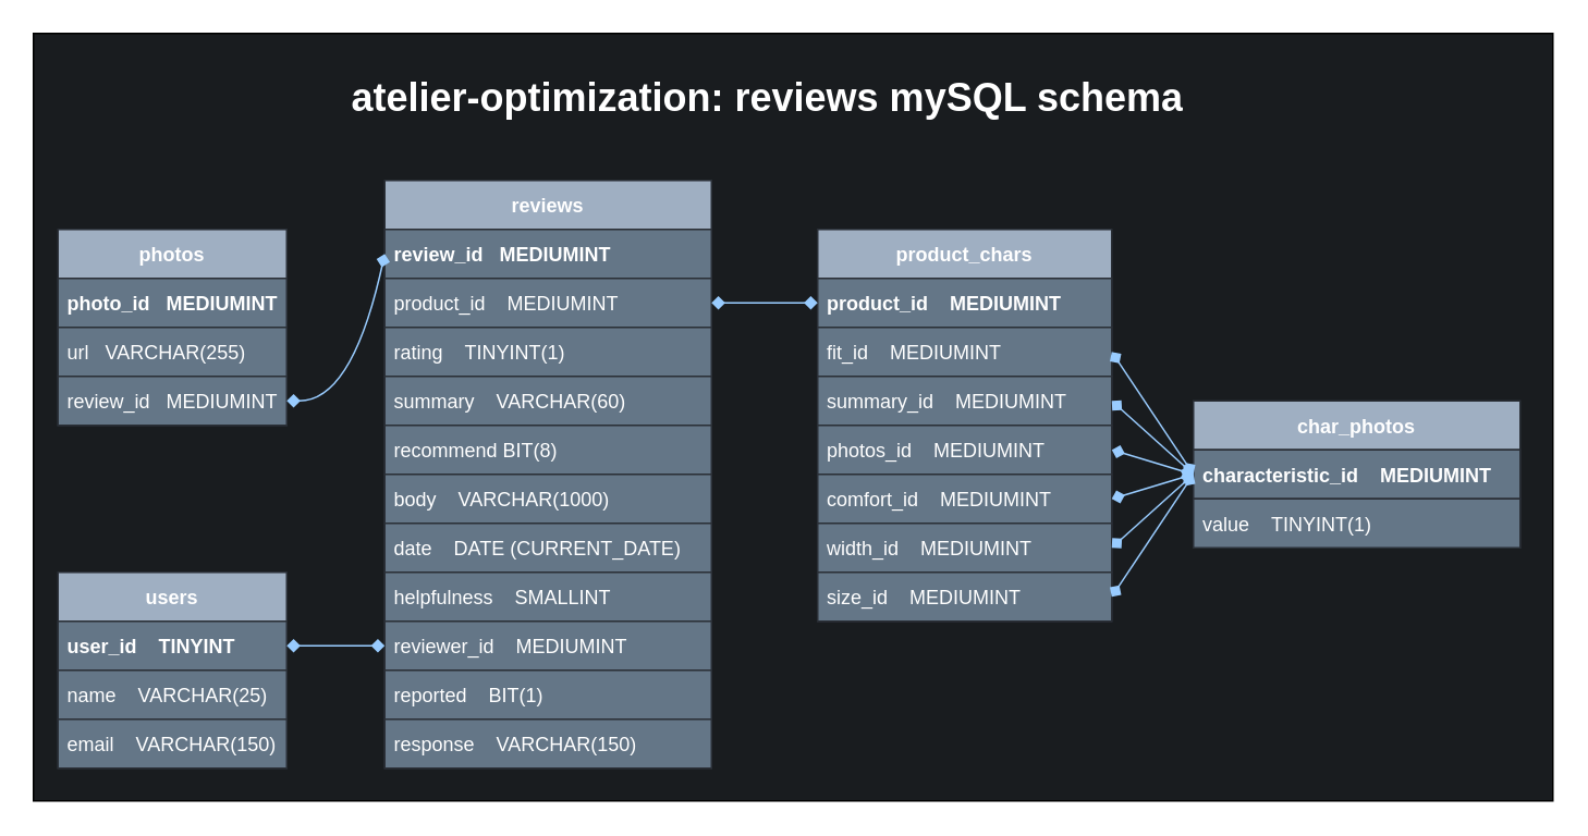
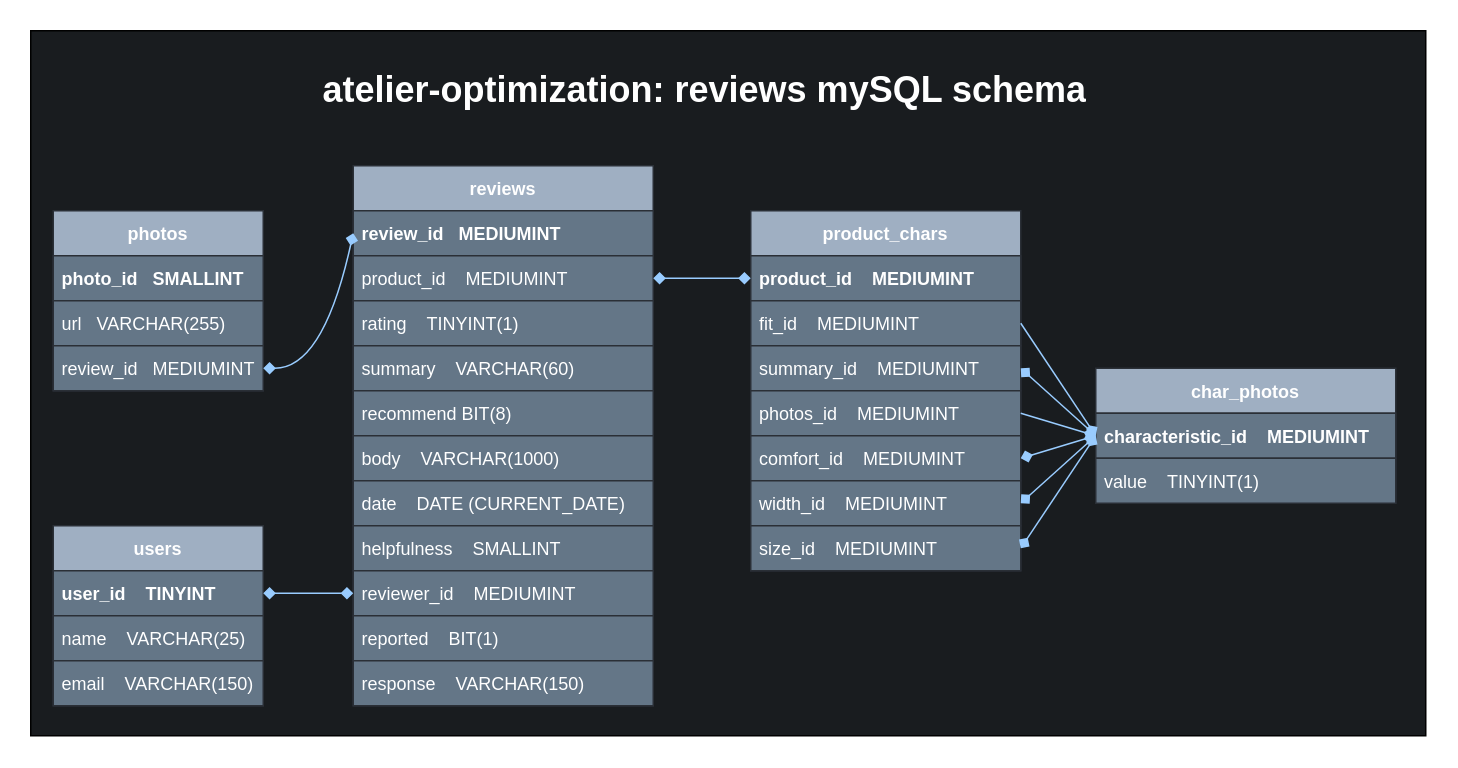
  <mxCell id="0" />
  <mxCell id="1" parent="0" />
  <mxCell id="2" value="" style="rounded=0;whiteSpace=wrap;html=1;strokeColor=#000000;fillColor=#191C1F;" parent="1" vertex="1"><mxGeometry x="20" y="20" width="930" height="470" as="geometry" /></mxCell>
  <mxCell id="3" value="photos" style="swimlane;fontStyle=1;childLayout=stackLayout;horizontal=1;startSize=30;horizontalStack=0;resizeParent=1;resizeParentMax=0;resizeLast=0;collapsible=1;marginBottom=0;fillColor=#9FAFC2;strokeColor=#2A2F36;fontColor=#ffffff;" parent="1" vertex="1"><mxGeometry x="35" y="140" width="140" height="120" as="geometry"><mxRectangle x="95" y="200" width="70" height="30" as="alternateBounds" /></mxGeometry></mxCell>
- <mxCell id="4" value="photo_id   MEDIUMINT" style="text;align=left;verticalAlign=middle;spacingLeft=4;spacingRight=4;overflow=hidden;points=[[0,0.5],[1,0.5]];portConstraint=eastwest;rotatable=0;fontStyle=1;fillColor=#647687;strokeColor=#2A2F36;fontColor=#ffffff;" parent="3" vertex="1"><mxGeometry y="30" width="140" height="30" as="geometry" /></mxCell>
+ <mxCell id="4" value="photo_id   SMALLINT" style="text;align=left;verticalAlign=middle;spacingLeft=4;spacingRight=4;overflow=hidden;points=[[0,0.5],[1,0.5]];portConstraint=eastwest;rotatable=0;fontStyle=1;fillColor=#647687;strokeColor=#2A2F36;fontColor=#ffffff;" parent="3" vertex="1"><mxGeometry y="30" width="140" height="30" as="geometry" /></mxCell>
  <mxCell id="5" value="url   VARCHAR(255)" style="text;align=left;verticalAlign=middle;spacingLeft=4;spacingRight=4;overflow=hidden;points=[[0,0.5],[1,0.5]];portConstraint=eastwest;rotatable=0;fillColor=#647687;strokeColor=#2A2F36;fontColor=#ffffff;" parent="3" vertex="1"><mxGeometry y="60" width="140" height="30" as="geometry" /></mxCell>
  <mxCell id="6" value="review_id   MEDIUMINT" style="text;align=left;verticalAlign=middle;spacingLeft=4;spacingRight=4;overflow=hidden;points=[[0,0.5],[1,0.5]];portConstraint=eastwest;rotatable=0;fillColor=#647687;strokeColor=#2A2F36;fontColor=#ffffff;" parent="3" vertex="1"><mxGeometry y="90" width="140" height="30" as="geometry" /></mxCell>
  <mxCell id="7" value="reviews" style="swimlane;fontStyle=1;childLayout=stackLayout;horizontal=1;startSize=30;horizontalStack=0;resizeParent=1;resizeParentMax=0;resizeLast=0;collapsible=1;marginBottom=0;fillColor=#9FAFC2;strokeColor=#2A2F36;fontColor=#ffffff;" parent="1" vertex="1"><mxGeometry x="235" y="110" width="200" height="360" as="geometry" /></mxCell>
  <mxCell id="8" value="review_id   MEDIUMINT" style="text;align=left;verticalAlign=middle;spacingLeft=4;spacingRight=4;overflow=hidden;points=[[0,0.5],[1,0.5]];portConstraint=eastwest;rotatable=0;fontStyle=1;fillColor=#647687;strokeColor=#2A2F36;fontColor=#ffffff;" parent="7" vertex="1"><mxGeometry y="30" width="200" height="30" as="geometry" /></mxCell>
  <mxCell id="9" value="product_id    MEDIUMINT" style="text;align=left;verticalAlign=middle;spacingLeft=4;spacingRight=4;overflow=hidden;points=[[0,0.5],[1,0.5]];portConstraint=eastwest;rotatable=0;fillColor=#647687;strokeColor=#2A2F36;fontColor=#ffffff;" parent="7" vertex="1"><mxGeometry y="60" width="200" height="30" as="geometry" /></mxCell>
  <mxCell id="10" value="rating    TINYINT(1)" style="text;align=left;verticalAlign=middle;spacingLeft=4;spacingRight=4;overflow=hidden;points=[[0,0.5],[1,0.5]];portConstraint=eastwest;rotatable=0;fillColor=#647687;strokeColor=#2A2F36;fontColor=#ffffff;" parent="7" vertex="1"><mxGeometry y="90" width="200" height="30" as="geometry" /></mxCell>
  <mxCell id="11" value="summary    VARCHAR(60)" style="text;align=left;verticalAlign=middle;spacingLeft=4;spacingRight=4;overflow=hidden;points=[[0,0.5],[1,0.5]];portConstraint=eastwest;rotatable=0;fillColor=#647687;strokeColor=#2A2F36;fontColor=#ffffff;" parent="7" vertex="1"><mxGeometry y="120" width="200" height="30" as="geometry" /></mxCell>
  <mxCell id="12" value="recommend BIT(8)" style="text;align=left;verticalAlign=middle;spacingLeft=4;spacingRight=4;overflow=hidden;points=[[0,0.5],[1,0.5]];portConstraint=eastwest;rotatable=0;fillColor=#647687;strokeColor=#2A2F36;fontColor=#ffffff;" parent="7" vertex="1"><mxGeometry y="150" width="200" height="30" as="geometry" /></mxCell>
  <mxCell id="13" value="body    VARCHAR(1000)" style="text;align=left;verticalAlign=middle;spacingLeft=4;spacingRight=4;overflow=hidden;points=[[0,0.5],[1,0.5]];portConstraint=eastwest;rotatable=0;fillColor=#647687;strokeColor=#2A2F36;fontColor=#ffffff;" parent="7" vertex="1"><mxGeometry y="180" width="200" height="30" as="geometry" /></mxCell>
  <mxCell id="14" value="date    DATE (CURRENT_DATE)" style="text;align=left;verticalAlign=middle;spacingLeft=4;spacingRight=4;overflow=hidden;points=[[0,0.5],[1,0.5]];portConstraint=eastwest;rotatable=0;fillColor=#647687;strokeColor=#2A2F36;fontColor=#ffffff;" parent="7" vertex="1"><mxGeometry y="210" width="200" height="30" as="geometry" /></mxCell>
  <mxCell id="15" value="helpfulness    SMALLINT" style="text;align=left;verticalAlign=middle;spacingLeft=4;spacingRight=4;overflow=hidden;points=[[0,0.5],[1,0.5]];portConstraint=eastwest;rotatable=0;fillColor=#647687;strokeColor=#2A2F36;fontColor=#ffffff;" parent="7" vertex="1"><mxGeometry y="240" width="200" height="30" as="geometry" /></mxCell>
  <mxCell id="16" value="reviewer_id    MEDIUMINT" style="text;align=left;verticalAlign=middle;spacingLeft=4;spacingRight=4;overflow=hidden;points=[[0,0.5],[1,0.5]];portConstraint=eastwest;rotatable=0;fillColor=#647687;strokeColor=#2A2F36;fontColor=#ffffff;" parent="7" vertex="1"><mxGeometry y="270" width="200" height="30" as="geometry" /></mxCell>
  <mxCell id="17" value="reported    BIT(1)" style="text;align=left;verticalAlign=middle;spacingLeft=4;spacingRight=4;overflow=hidden;points=[[0,0.5],[1,0.5]];portConstraint=eastwest;rotatable=0;fillColor=#647687;strokeColor=#2A2F36;fontColor=#ffffff;" parent="7" vertex="1"><mxGeometry y="300" width="200" height="30" as="geometry" /></mxCell>
  <mxCell id="18" value="response    VARCHAR(150)" style="text;align=left;verticalAlign=middle;spacingLeft=4;spacingRight=4;overflow=hidden;points=[[0,0.5],[1,0.5]];portConstraint=eastwest;rotatable=0;fillColor=#647687;strokeColor=#2A2F36;fontColor=#ffffff;" parent="7" vertex="1"><mxGeometry y="330" width="200" height="30" as="geometry" /></mxCell>
  <mxCell id="19" value="users" style="swimlane;fontStyle=1;childLayout=stackLayout;horizontal=1;startSize=30;horizontalStack=0;resizeParent=1;resizeParentMax=0;resizeLast=0;collapsible=1;marginBottom=0;fillColor=#9FAFC2;strokeColor=#2A2F36;fontColor=#ffffff;" parent="1" vertex="1"><mxGeometry x="35" y="350" width="140" height="120" as="geometry" /></mxCell>
  <mxCell id="20" value="user_id    TINYINT" style="text;align=left;verticalAlign=middle;spacingLeft=4;spacingRight=4;overflow=hidden;points=[[0,0.5],[1,0.5]];portConstraint=eastwest;rotatable=0;fontStyle=1;fillColor=#647687;strokeColor=#2A2F36;fontColor=#ffffff;" parent="19" vertex="1"><mxGeometry y="30" width="140" height="30" as="geometry" /></mxCell>
  <mxCell id="21" value="name    VARCHAR(25)" style="text;align=left;verticalAlign=middle;spacingLeft=4;spacingRight=4;overflow=hidden;points=[[0,0.5],[1,0.5]];portConstraint=eastwest;rotatable=0;fillColor=#647687;strokeColor=#2A2F36;fontColor=#ffffff;" parent="19" vertex="1"><mxGeometry y="60" width="140" height="30" as="geometry" /></mxCell>
  <mxCell id="22" value="email    VARCHAR(150)" style="text;align=left;verticalAlign=middle;spacingLeft=4;spacingRight=4;overflow=hidden;points=[[0,0.5],[1,0.5]];portConstraint=eastwest;rotatable=0;fillColor=#647687;strokeColor=#2A2F36;fontColor=#ffffff;" parent="19" vertex="1"><mxGeometry y="90" width="140" height="30" as="geometry" /></mxCell>
  <mxCell id="23" value="" style="edgeStyle=none;html=1;entryX=0;entryY=0.5;entryDx=0;entryDy=0;exitX=1;exitY=0.5;exitDx=0;exitDy=0;curved=1;endArrow=diamond;endFill=1;startArrow=diamond;startFill=1;fillColor=#dae8fc;strokeColor=#99CCFF;" parent="1" source="6" target="8" edge="1"><mxGeometry relative="1" as="geometry"><Array as="points"><mxPoint x="215" y="245" /></Array></mxGeometry></mxCell>
  <mxCell id="24" value="" style="edgeStyle=none;curved=1;html=1;startArrow=diamond;startFill=1;endArrow=diamond;endFill=1;exitX=1;exitY=0.5;exitDx=0;exitDy=0;entryX=0;entryY=0.5;entryDx=0;entryDy=0;fillColor=#dae8fc;strokeColor=#99CCFF;" parent="1" source="20" target="16" edge="1"><mxGeometry relative="1" as="geometry" /></mxCell>
  <mxCell id="25" value="char_photos" style="swimlane;fontStyle=1;childLayout=stackLayout;horizontal=1;startSize=30;horizontalStack=0;resizeParent=1;resizeParentMax=0;resizeLast=0;collapsible=1;marginBottom=0;fillColor=#9FAFC2;strokeColor=#2A2F36;fontColor=#ffffff;" parent="1" vertex="1"><mxGeometry x="730" y="245" width="200" height="90" as="geometry" /></mxCell>
  <mxCell id="26" value="characteristic_id    MEDIUMINT" style="text;align=left;verticalAlign=middle;spacingLeft=4;spacingRight=4;overflow=hidden;points=[[0,0.5],[1,0.5]];portConstraint=eastwest;rotatable=0;fontStyle=1;fillColor=#647687;strokeColor=#2A2F36;fontColor=#ffffff;" parent="25" vertex="1"><mxGeometry y="30" width="200" height="30" as="geometry" /></mxCell>
  <mxCell id="27" value="value    TINYINT(1)" style="text;align=left;verticalAlign=middle;spacingLeft=4;spacingRight=4;overflow=hidden;points=[[0,0.5],[1,0.5]];portConstraint=eastwest;rotatable=0;fillColor=#647687;strokeColor=#2A2F36;fontColor=#ffffff;" parent="25" vertex="1"><mxGeometry y="60" width="200" height="30" as="geometry" /></mxCell>
  <mxCell id="28" value="product_chars" style="swimlane;fontStyle=1;childLayout=stackLayout;horizontal=1;startSize=30;horizontalStack=0;resizeParent=1;resizeParentMax=0;resizeLast=0;collapsible=1;marginBottom=0;fillColor=#9FAFC2;strokeColor=#2A2F36;fontColor=#ffffff;" parent="1" vertex="1"><mxGeometry x="500" y="140" width="180" height="240" as="geometry" /></mxCell>
  <mxCell id="29" value="product_id    MEDIUMINT" style="text;align=left;verticalAlign=middle;spacingLeft=4;spacingRight=4;overflow=hidden;points=[[0,0.5],[1,0.5]];portConstraint=eastwest;rotatable=0;fontStyle=1;fillColor=#647687;strokeColor=#2A2F36;fontColor=#ffffff;" parent="28" vertex="1"><mxGeometry y="30" width="180" height="30" as="geometry" /></mxCell>
  <mxCell id="30" value="fit_id    MEDIUMINT" style="text;align=left;verticalAlign=middle;spacingLeft=4;spacingRight=4;overflow=hidden;points=[[0,0.5],[1,0.5]];portConstraint=eastwest;rotatable=0;fillColor=#647687;strokeColor=#2A2F36;fontColor=#ffffff;" parent="28" vertex="1"><mxGeometry y="60" width="180" height="30" as="geometry" /></mxCell>
  <mxCell id="31" value="summary_id    MEDIUMINT" style="text;align=left;verticalAlign=middle;spacingLeft=4;spacingRight=4;overflow=hidden;points=[[0,0.5],[1,0.5]];portConstraint=eastwest;rotatable=0;fillColor=#647687;strokeColor=#2A2F36;fontColor=#ffffff;" parent="28" vertex="1"><mxGeometry y="90" width="180" height="30" as="geometry" /></mxCell>
  <mxCell id="32" value="photos_id    MEDIUMINT" style="text;align=left;verticalAlign=middle;spacingLeft=4;spacingRight=4;overflow=hidden;points=[[0,0.5],[1,0.5]];portConstraint=eastwest;rotatable=0;fillColor=#647687;strokeColor=#2A2F36;fontColor=#ffffff;" parent="28" vertex="1"><mxGeometry y="120" width="180" height="30" as="geometry" /></mxCell>
  <mxCell id="33" value="comfort_id    MEDIUMINT" style="text;align=left;verticalAlign=middle;spacingLeft=4;spacingRight=4;overflow=hidden;points=[[0,0.5],[1,0.5]];portConstraint=eastwest;rotatable=0;fillColor=#647687;strokeColor=#2A2F36;fontColor=#ffffff;" parent="28" vertex="1"><mxGeometry y="150" width="180" height="30" as="geometry" /></mxCell>
  <mxCell id="34" value="width_id    MEDIUMINT" style="text;align=left;verticalAlign=middle;spacingLeft=4;spacingRight=4;overflow=hidden;points=[[0,0.5],[1,0.5]];portConstraint=eastwest;rotatable=0;fillColor=#647687;strokeColor=#2A2F36;fontColor=#ffffff;" parent="28" vertex="1"><mxGeometry y="180" width="180" height="30" as="geometry" /></mxCell>
  <mxCell id="35" value="size_id    MEDIUMINT" style="text;align=left;verticalAlign=middle;spacingLeft=4;spacingRight=4;overflow=hidden;points=[[0,0.5],[1,0.5]];portConstraint=eastwest;rotatable=0;fillColor=#647687;strokeColor=#2A2F36;fontColor=#ffffff;" parent="28" vertex="1"><mxGeometry y="210" width="180" height="30" as="geometry" /></mxCell>
  <mxCell id="36" value="&lt;h1&gt;atelier-optimization: reviews mySQL schema&lt;/h1&gt;&lt;p&gt;&lt;br&gt;&lt;/p&gt;" style="text;html=1;strokeColor=none;fillColor=none;spacing=5;spacingTop=-20;whiteSpace=wrap;overflow=hidden;rounded=0;fontColor=#FFFFFF;" parent="1" vertex="1"><mxGeometry x="210" y="40" width="555" height="50" as="geometry" /></mxCell>
  <mxCell id="37" value="" style="endArrow=diamond;startArrow=diamond;html=1;exitX=1;exitY=0.5;exitDx=0;exitDy=0;entryX=0;entryY=0.5;entryDx=0;entryDy=0;startFill=1;endFill=1;strokeColor=#99CCFF;" parent="1" source="9" target="29" edge="1"><mxGeometry width="50" height="50" relative="1" as="geometry"><mxPoint x="450" y="290" as="sourcePoint" /><mxPoint x="500" y="200" as="targetPoint" /></mxGeometry></mxCell>
- <mxCell id="38" value="" style="endArrow=diamond;startArrow=diamond;html=1;strokeColor=#99CCFF;entryX=1;entryY=0.5;entryDx=0;entryDy=0;exitX=0;exitY=0.5;exitDx=0;exitDy=0;startFill=1;endFill=1;" parent="1" source="26" target="30" edge="1"><mxGeometry width="50" height="50" relative="1" as="geometry"><mxPoint x="450" y="290" as="sourcePoint" /><mxPoint x="500" y="240" as="targetPoint" /></mxGeometry></mxCell>
+ <mxCell id="38" value="" style="endArrow=none;startArrow=diamond;html=1;strokeColor=#99CCFF;entryX=1;entryY=0.5;entryDx=0;entryDy=0;exitX=0;exitY=0.5;exitDx=0;exitDy=0;startFill=1;endFill=1;" parent="1" source="26" target="30" edge="1"><mxGeometry width="50" height="50" relative="1" as="geometry"><mxPoint x="450" y="290" as="sourcePoint" /><mxPoint x="500" y="240" as="targetPoint" /></mxGeometry></mxCell>
  <mxCell id="39" value="" style="endArrow=diamond;startArrow=diamond;html=1;strokeColor=#99CCFF;entryX=1;entryY=0.5;entryDx=0;entryDy=0;startFill=1;endFill=1;exitX=0;exitY=0.5;exitDx=0;exitDy=0;" parent="1" source="26" target="31" edge="1"><mxGeometry width="50" height="50" relative="1" as="geometry"><mxPoint x="740" y="290" as="sourcePoint" /><mxPoint x="500" y="240" as="targetPoint" /></mxGeometry></mxCell>
- <mxCell id="40" value="" style="endArrow=diamond;startArrow=diamond;html=1;strokeColor=#99CCFF;entryX=1;entryY=0.5;entryDx=0;entryDy=0;exitX=0;exitY=0.5;exitDx=0;exitDy=0;startFill=1;endFill=1;" parent="1" source="26" target="32" edge="1"><mxGeometry width="50" height="50" relative="1" as="geometry"><mxPoint x="750" y="300" as="sourcePoint" /><mxPoint x="695" y="255" as="targetPoint" /></mxGeometry></mxCell>
+ <mxCell id="40" value="" style="endArrow=none;startArrow=diamond;html=1;strokeColor=#99CCFF;entryX=1;entryY=0.5;entryDx=0;entryDy=0;exitX=0;exitY=0.5;exitDx=0;exitDy=0;startFill=1;endFill=1;" parent="1" source="26" target="32" edge="1"><mxGeometry width="50" height="50" relative="1" as="geometry"><mxPoint x="750" y="300" as="sourcePoint" /><mxPoint x="695" y="255" as="targetPoint" /></mxGeometry></mxCell>
  <mxCell id="41" value="" style="endArrow=diamond;startArrow=diamond;html=1;strokeColor=#99CCFF;entryX=1;entryY=0.5;entryDx=0;entryDy=0;exitX=0;exitY=0.5;exitDx=0;exitDy=0;startFill=1;endFill=1;" parent="1" source="26" target="33" edge="1"><mxGeometry width="50" height="50" relative="1" as="geometry"><mxPoint x="750" y="305" as="sourcePoint" /><mxPoint x="695" y="285" as="targetPoint" /></mxGeometry></mxCell>
  <mxCell id="42" value="" style="endArrow=diamond;startArrow=diamond;html=1;strokeColor=#99CCFF;exitX=0;exitY=0.5;exitDx=0;exitDy=0;startFill=1;endFill=1;entryX=1;entryY=0.5;entryDx=0;entryDy=0;" parent="1" source="26" target="34" edge="1"><mxGeometry width="50" height="50" relative="1" as="geometry"><mxPoint x="750" y="305" as="sourcePoint" /><mxPoint x="690" y="330" as="targetPoint" /></mxGeometry></mxCell>
  <mxCell id="43" value="" style="endArrow=diamond;startArrow=diamond;html=1;strokeColor=#99CCFF;exitX=0;exitY=0.5;exitDx=0;exitDy=0;startFill=1;endFill=1;entryX=1;entryY=0.5;entryDx=0;entryDy=0;" parent="1" source="26" target="35" edge="1"><mxGeometry width="50" height="50" relative="1" as="geometry"><mxPoint x="750" y="305" as="sourcePoint" /><mxPoint x="695" y="345" as="targetPoint" /></mxGeometry></mxCell>
